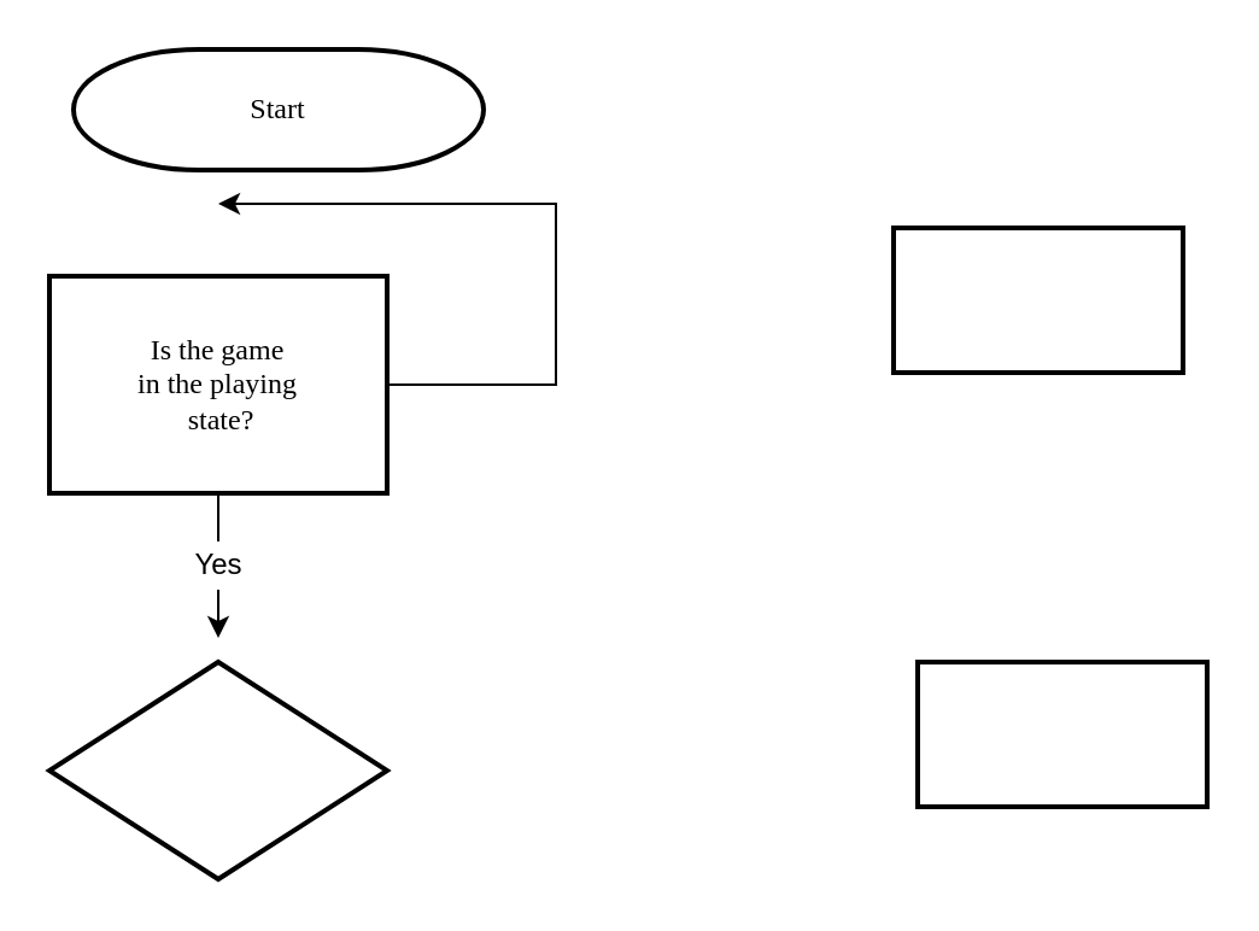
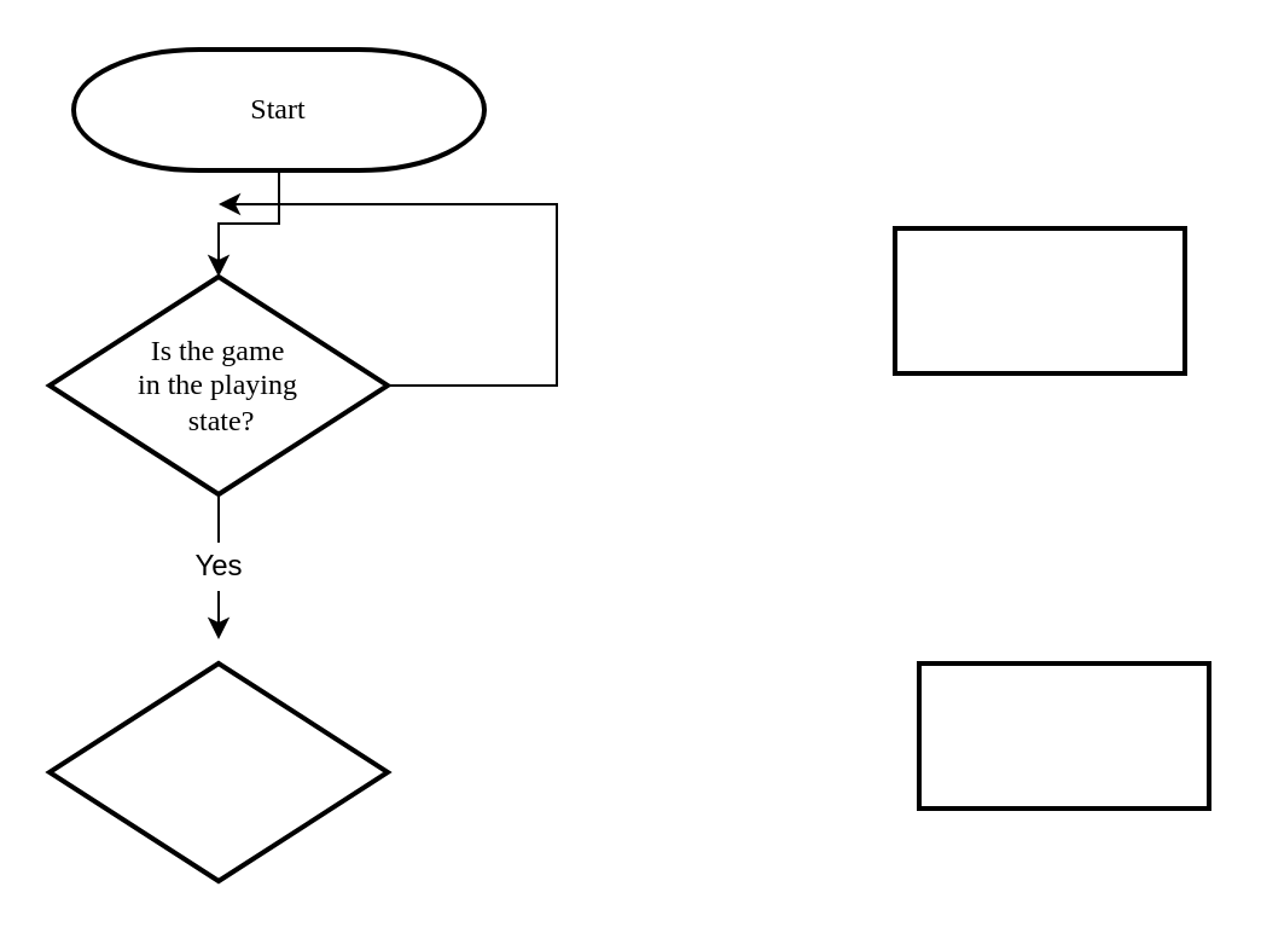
  <mxCell id="0" />
  <mxCell id="1" parent="0" />
+ <mxCell id="2" style="edgeStyle=orthogonalEdgeStyle;rounded=0;orthogonalLoop=1;jettySize=auto;html=1;entryX=0.5;entryY=0;entryDx=0;entryDy=0;" edge="1" parent="1" source="3" target="8"><mxGeometry relative="1" as="geometry" /></mxCell>
  <mxCell id="3" value="&lt;font face=&quot;Tahoma&quot;&gt;Start&lt;/font&gt;" style="strokeWidth=2;html=1;shape=mxgraph.flowchart.terminator;whiteSpace=wrap;shadow=0;glass=0;sketch=0;gradientColor=none;" parent="1" vertex="1"><mxGeometry x="30" y="20" width="170" height="50" as="geometry" /></mxCell>
  <mxCell id="4" value="" style="whiteSpace=wrap;html=1;strokeWidth=2;shadow=0;glass=0;sketch=0;gradientColor=none;" parent="1" vertex="1"><mxGeometry x="370" y="94" width="120" height="60" as="geometry" /></mxCell>
  <mxCell id="5" value="" style="whiteSpace=wrap;html=1;strokeWidth=2;shadow=0;glass=0;sketch=0;gradientColor=none;" parent="1" vertex="1"><mxGeometry x="380" y="274" width="120" height="60" as="geometry" /></mxCell>
  <mxCell id="6" value="" style="edgeStyle=orthogonalEdgeStyle;rounded=0;orthogonalLoop=1;jettySize=auto;html=1;startArrow=none;" parent="1" source="9" edge="1"><mxGeometry relative="1" as="geometry"><mxPoint x="90" y="264" as="targetPoint" /></mxGeometry></mxCell>
  <mxCell id="7" style="edgeStyle=orthogonalEdgeStyle;rounded=0;orthogonalLoop=1;jettySize=auto;html=1;" edge="1" parent="1" source="8"><mxGeometry relative="1" as="geometry"><mxPoint x="90" y="84" as="targetPoint" /><Array as="points"><mxPoint x="230" y="159" /><mxPoint x="230" y="84" /><mxPoint x="90" y="84" /></Array></mxGeometry></mxCell>
- <mxCell id="8" value="&lt;font face=&quot;Tahoma&quot;&gt;Is the game &lt;br&gt;in the&amp;nbsp;playing&lt;br&gt;&amp;nbsp;state?&lt;/font&gt;" style="whiteSpace=wrap;html=1;strokeWidth=2;shadow=0;glass=0;sketch=0;gradientColor=none;rounded=0;" parent="1" vertex="1"><mxGeometry x="20" y="114" width="140" height="90" as="geometry" /></mxCell>
+ <mxCell id="8" value="&lt;font face=&quot;Tahoma&quot;&gt;Is the game &lt;br&gt;in the&amp;nbsp;playing&lt;br&gt;&amp;nbsp;state?&lt;/font&gt;" style="rhombus;whiteSpace=wrap;html=1;strokeWidth=2;shadow=0;glass=0;sketch=0;gradientColor=none;" parent="1" vertex="1"><mxGeometry x="20" y="114" width="140" height="90" as="geometry" /></mxCell>
  <mxCell id="9" value="Yes" style="text;html=1;align=center;verticalAlign=middle;resizable=0;points=[];autosize=1;strokeColor=none;fillColor=none;" parent="1" vertex="1"><mxGeometry x="70" y="224" width="40" height="20" as="geometry" /></mxCell>
  <mxCell id="10" value="" style="edgeStyle=orthogonalEdgeStyle;rounded=0;orthogonalLoop=1;jettySize=auto;html=1;endArrow=none;" parent="1" source="8" edge="1"><mxGeometry relative="1" as="geometry"><mxPoint x="90" y="221.5" as="sourcePoint" /><mxPoint x="90" y="224" as="targetPoint" /></mxGeometry></mxCell>
  <mxCell id="11" value="" style="rhombus;whiteSpace=wrap;html=1;strokeWidth=2;shadow=0;glass=0;sketch=0;gradientColor=none;" vertex="1" parent="1"><mxGeometry x="20" y="274" width="140" height="90" as="geometry" /></mxCell>
